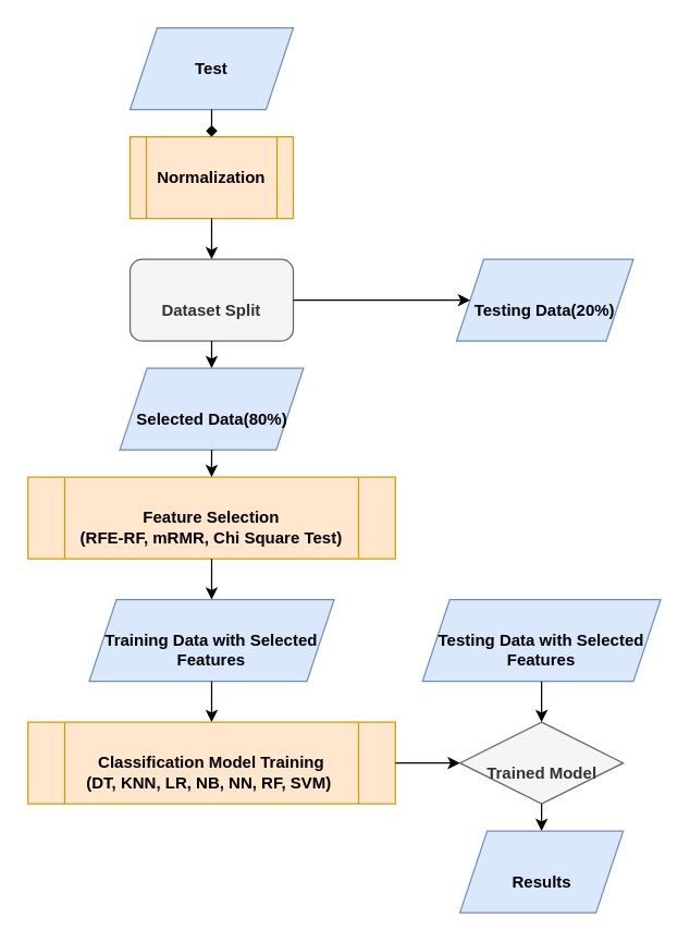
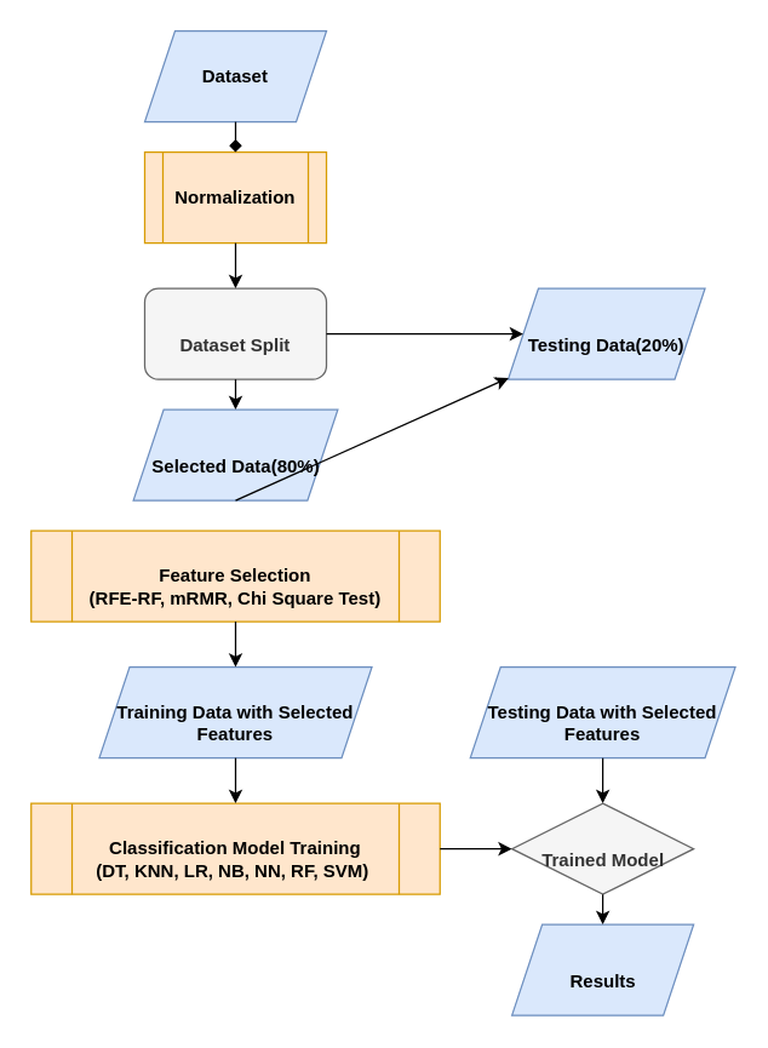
  <mxCell id="0" />
  <mxCell id="1" parent="0" />
- <mxCell id="2" value="Test" style="shape=parallelogram;perimeter=parallelogramPerimeter;whiteSpace=wrap;html=1;fixedSize=1;fillColor=#dae8fc;strokeColor=#6c8ebf;fontStyle=1" vertex="1" parent="1"><mxGeometry x="95" y="20" width="120" height="60" as="geometry" /></mxCell>
+ <mxCell id="2" value="Dataset" style="shape=parallelogram;perimeter=parallelogramPerimeter;whiteSpace=wrap;html=1;fixedSize=1;fillColor=#dae8fc;strokeColor=#6c8ebf;fontStyle=1" vertex="1" parent="1"><mxGeometry x="95" y="20" width="120" height="60" as="geometry" /></mxCell>
  <mxCell id="3" value="Normalization" style="shape=process;whiteSpace=wrap;html=1;backgroundOutline=1;fillColor=#ffe6cc;strokeColor=#d79b00;fontStyle=1" vertex="1" parent="1"><mxGeometry x="95" y="100" width="120" height="60" as="geometry" /></mxCell>
  <mxCell id="4" value="&lt;br&gt;Dataset Split" style="rounded=1;whiteSpace=wrap;html=1;fillColor=#f5f5f5;strokeColor=#666666;fontColor=#333333;fontStyle=1" vertex="1" parent="1"><mxGeometry x="95" y="190" width="120" height="60" as="geometry" /></mxCell>
  <mxCell id="5" value="&lt;br&gt;Selected Data(80%)" style="shape=parallelogram;perimeter=parallelogramPerimeter;whiteSpace=wrap;html=1;fixedSize=1;fillColor=#dae8fc;strokeColor=#6c8ebf;fontStyle=1" vertex="1" parent="1"><mxGeometry x="87.5" y="270" width="135" height="60" as="geometry" /></mxCell>
  <mxCell id="6" value="&lt;br&gt;Testing Data(20%)" style="shape=parallelogram;perimeter=parallelogramPerimeter;whiteSpace=wrap;html=1;fixedSize=1;fillColor=#dae8fc;strokeColor=#6c8ebf;fontStyle=1" vertex="1" parent="1"><mxGeometry x="335" y="190" width="130" height="60" as="geometry" /></mxCell>
  <mxCell id="7" value="&lt;br&gt;Feature Selection&lt;br&gt;(RFE-RF, mRMR, Chi Square Test)" style="shape=process;whiteSpace=wrap;html=1;backgroundOutline=1;fillColor=#ffe6cc;strokeColor=#d79b00;fontStyle=1" vertex="1" parent="1"><mxGeometry x="20" y="350" width="270" height="60" as="geometry" /></mxCell>
  <mxCell id="8" value="&lt;br&gt;Training Data with Selected Features" style="shape=parallelogram;perimeter=parallelogramPerimeter;whiteSpace=wrap;html=1;fixedSize=1;fillColor=#dae8fc;strokeColor=#6c8ebf;fontStyle=1" vertex="1" parent="1"><mxGeometry x="65" y="440" width="180" height="60" as="geometry" /></mxCell>
  <mxCell id="9" value="&lt;br&gt;Classification Model Training&lt;br&gt;(DT, KNN, LR, NB, NN, RF, SVM)&amp;nbsp;" style="shape=process;whiteSpace=wrap;html=1;backgroundOutline=1;fillColor=#ffe6cc;strokeColor=#d79b00;fontStyle=1" vertex="1" parent="1"><mxGeometry x="20" y="530" width="270" height="60" as="geometry" /></mxCell>
  <mxCell id="10" value="&lt;br&gt;Trained Model" style="rhombus;whiteSpace=wrap;html=1;fillColor=#f5f5f5;strokeColor=#666666;fontColor=#333333;fontStyle=1;" vertex="1" parent="1"><mxGeometry x="337.5" y="530" width="120" height="60" as="geometry" /></mxCell>
  <mxCell id="11" value="&lt;br&gt;Testing Data with Selected Features" style="shape=parallelogram;perimeter=parallelogramPerimeter;whiteSpace=wrap;html=1;fixedSize=1;fillColor=#dae8fc;strokeColor=#6c8ebf;fontStyle=1" vertex="1" parent="1"><mxGeometry x="310" y="440" width="175" height="60" as="geometry" /></mxCell>
  <mxCell id="12" value="&lt;br&gt;Results" style="shape=parallelogram;perimeter=parallelogramPerimeter;whiteSpace=wrap;html=1;fixedSize=1;fillColor=#dae8fc;strokeColor=#6c8ebf;fontStyle=1" vertex="1" parent="1"><mxGeometry x="337.5" y="610" width="120" height="60" as="geometry" /></mxCell>
  <mxCell id="13" value="" style="endArrow=diamond;html=1;exitX=0.5;exitY=1;exitDx=0;exitDy=0;entryX=0.5;entryY=0;entryDx=0;entryDy=0;" edge="1" parent="1" source="2" target="3"><mxGeometry width="50" height="50" relative="1" as="geometry"><mxPoint x="85" y="270" as="sourcePoint" /><mxPoint x="135" y="220" as="targetPoint" /></mxGeometry></mxCell>
  <mxCell id="14" value="" style="endArrow=classic;html=1;exitX=0.5;exitY=1;exitDx=0;exitDy=0;entryX=0.5;entryY=0;entryDx=0;entryDy=0;" edge="1" parent="1" source="3" target="4"><mxGeometry width="50" height="50" relative="1" as="geometry"><mxPoint x="45" y="240" as="sourcePoint" /><mxPoint x="95" y="190" as="targetPoint" /></mxGeometry></mxCell>
  <mxCell id="15" value="" style="endArrow=classic;html=1;exitX=0.5;exitY=1;exitDx=0;exitDy=0;entryX=0.5;entryY=0;entryDx=0;entryDy=0;" edge="1" parent="1" source="4" target="5"><mxGeometry width="50" height="50" relative="1" as="geometry"><mxPoint x="45" y="330" as="sourcePoint" /><mxPoint x="95" y="280" as="targetPoint" /></mxGeometry></mxCell>
  <mxCell id="16" value="" style="endArrow=classic;html=1;exitX=1;exitY=0.5;exitDx=0;exitDy=0;" edge="1" parent="1" source="4" target="6"><mxGeometry width="50" height="50" relative="1" as="geometry"><mxPoint x="35" y="310" as="sourcePoint" /><mxPoint x="85" y="260" as="targetPoint" /></mxGeometry></mxCell>
- <mxCell id="17" value="" style="endArrow=classic;html=1;exitX=0.5;exitY=1;exitDx=0;exitDy=0;entryX=0.5;entryY=0;entryDx=0;entryDy=0;" edge="1" parent="1" source="5" target="7"><mxGeometry width="50" height="50" relative="1" as="geometry"><mxPoint x="35" y="450" as="sourcePoint" /><mxPoint x="85" y="400" as="targetPoint" /></mxGeometry></mxCell>
+ <mxCell id="17" value="" style="endArrow=classic;html=1;exitX=0.5;exitY=1;exitDx=0;exitDy=0;" edge="1" parent="1" source="5" target="6"><mxGeometry width="50" height="50" relative="1" as="geometry"><mxPoint x="35" y="450" as="sourcePoint" /><mxPoint x="85" y="400" as="targetPoint" /></mxGeometry></mxCell>
  <mxCell id="18" value="" style="endArrow=classic;html=1;exitX=0.5;exitY=1;exitDx=0;exitDy=0;entryX=0.5;entryY=0;entryDx=0;entryDy=0;" edge="1" parent="1" source="7" target="8"><mxGeometry width="50" height="50" relative="1" as="geometry"><mxPoint x="35" y="490" as="sourcePoint" /><mxPoint x="85" y="440" as="targetPoint" /></mxGeometry></mxCell>
  <mxCell id="19" value="" style="endArrow=classic;html=1;exitX=0.5;exitY=1;exitDx=0;exitDy=0;entryX=0.5;entryY=0;entryDx=0;entryDy=0;" edge="1" parent="1" source="8" target="9"><mxGeometry width="50" height="50" relative="1" as="geometry"><mxPoint x="35" y="490" as="sourcePoint" /><mxPoint x="85" y="440" as="targetPoint" /></mxGeometry></mxCell>
  <mxCell id="20" value="" style="endArrow=classic;html=1;exitX=1;exitY=0.5;exitDx=0;exitDy=0;entryX=0;entryY=0.5;entryDx=0;entryDy=0;" edge="1" parent="1" source="9" target="10"><mxGeometry width="50" height="50" relative="1" as="geometry"><mxPoint x="125" y="570" as="sourcePoint" /><mxPoint x="175" y="520" as="targetPoint" /></mxGeometry></mxCell>
  <mxCell id="21" value="" style="endArrow=classic;html=1;exitX=0.5;exitY=1;exitDx=0;exitDy=0;entryX=0.5;entryY=0;entryDx=0;entryDy=0;" edge="1" parent="1" source="11" target="10"><mxGeometry width="50" height="50" relative="1" as="geometry"><mxPoint x="125" y="570" as="sourcePoint" /><mxPoint x="175" y="520" as="targetPoint" /></mxGeometry></mxCell>
  <mxCell id="22" value="" style="endArrow=classic;html=1;exitX=0.5;exitY=1;exitDx=0;exitDy=0;entryX=0.5;entryY=0;entryDx=0;entryDy=0;" edge="1" parent="1" source="10" target="12"><mxGeometry width="50" height="50" relative="1" as="geometry"><mxPoint x="125" y="640" as="sourcePoint" /><mxPoint x="175" y="590" as="targetPoint" /></mxGeometry></mxCell>
